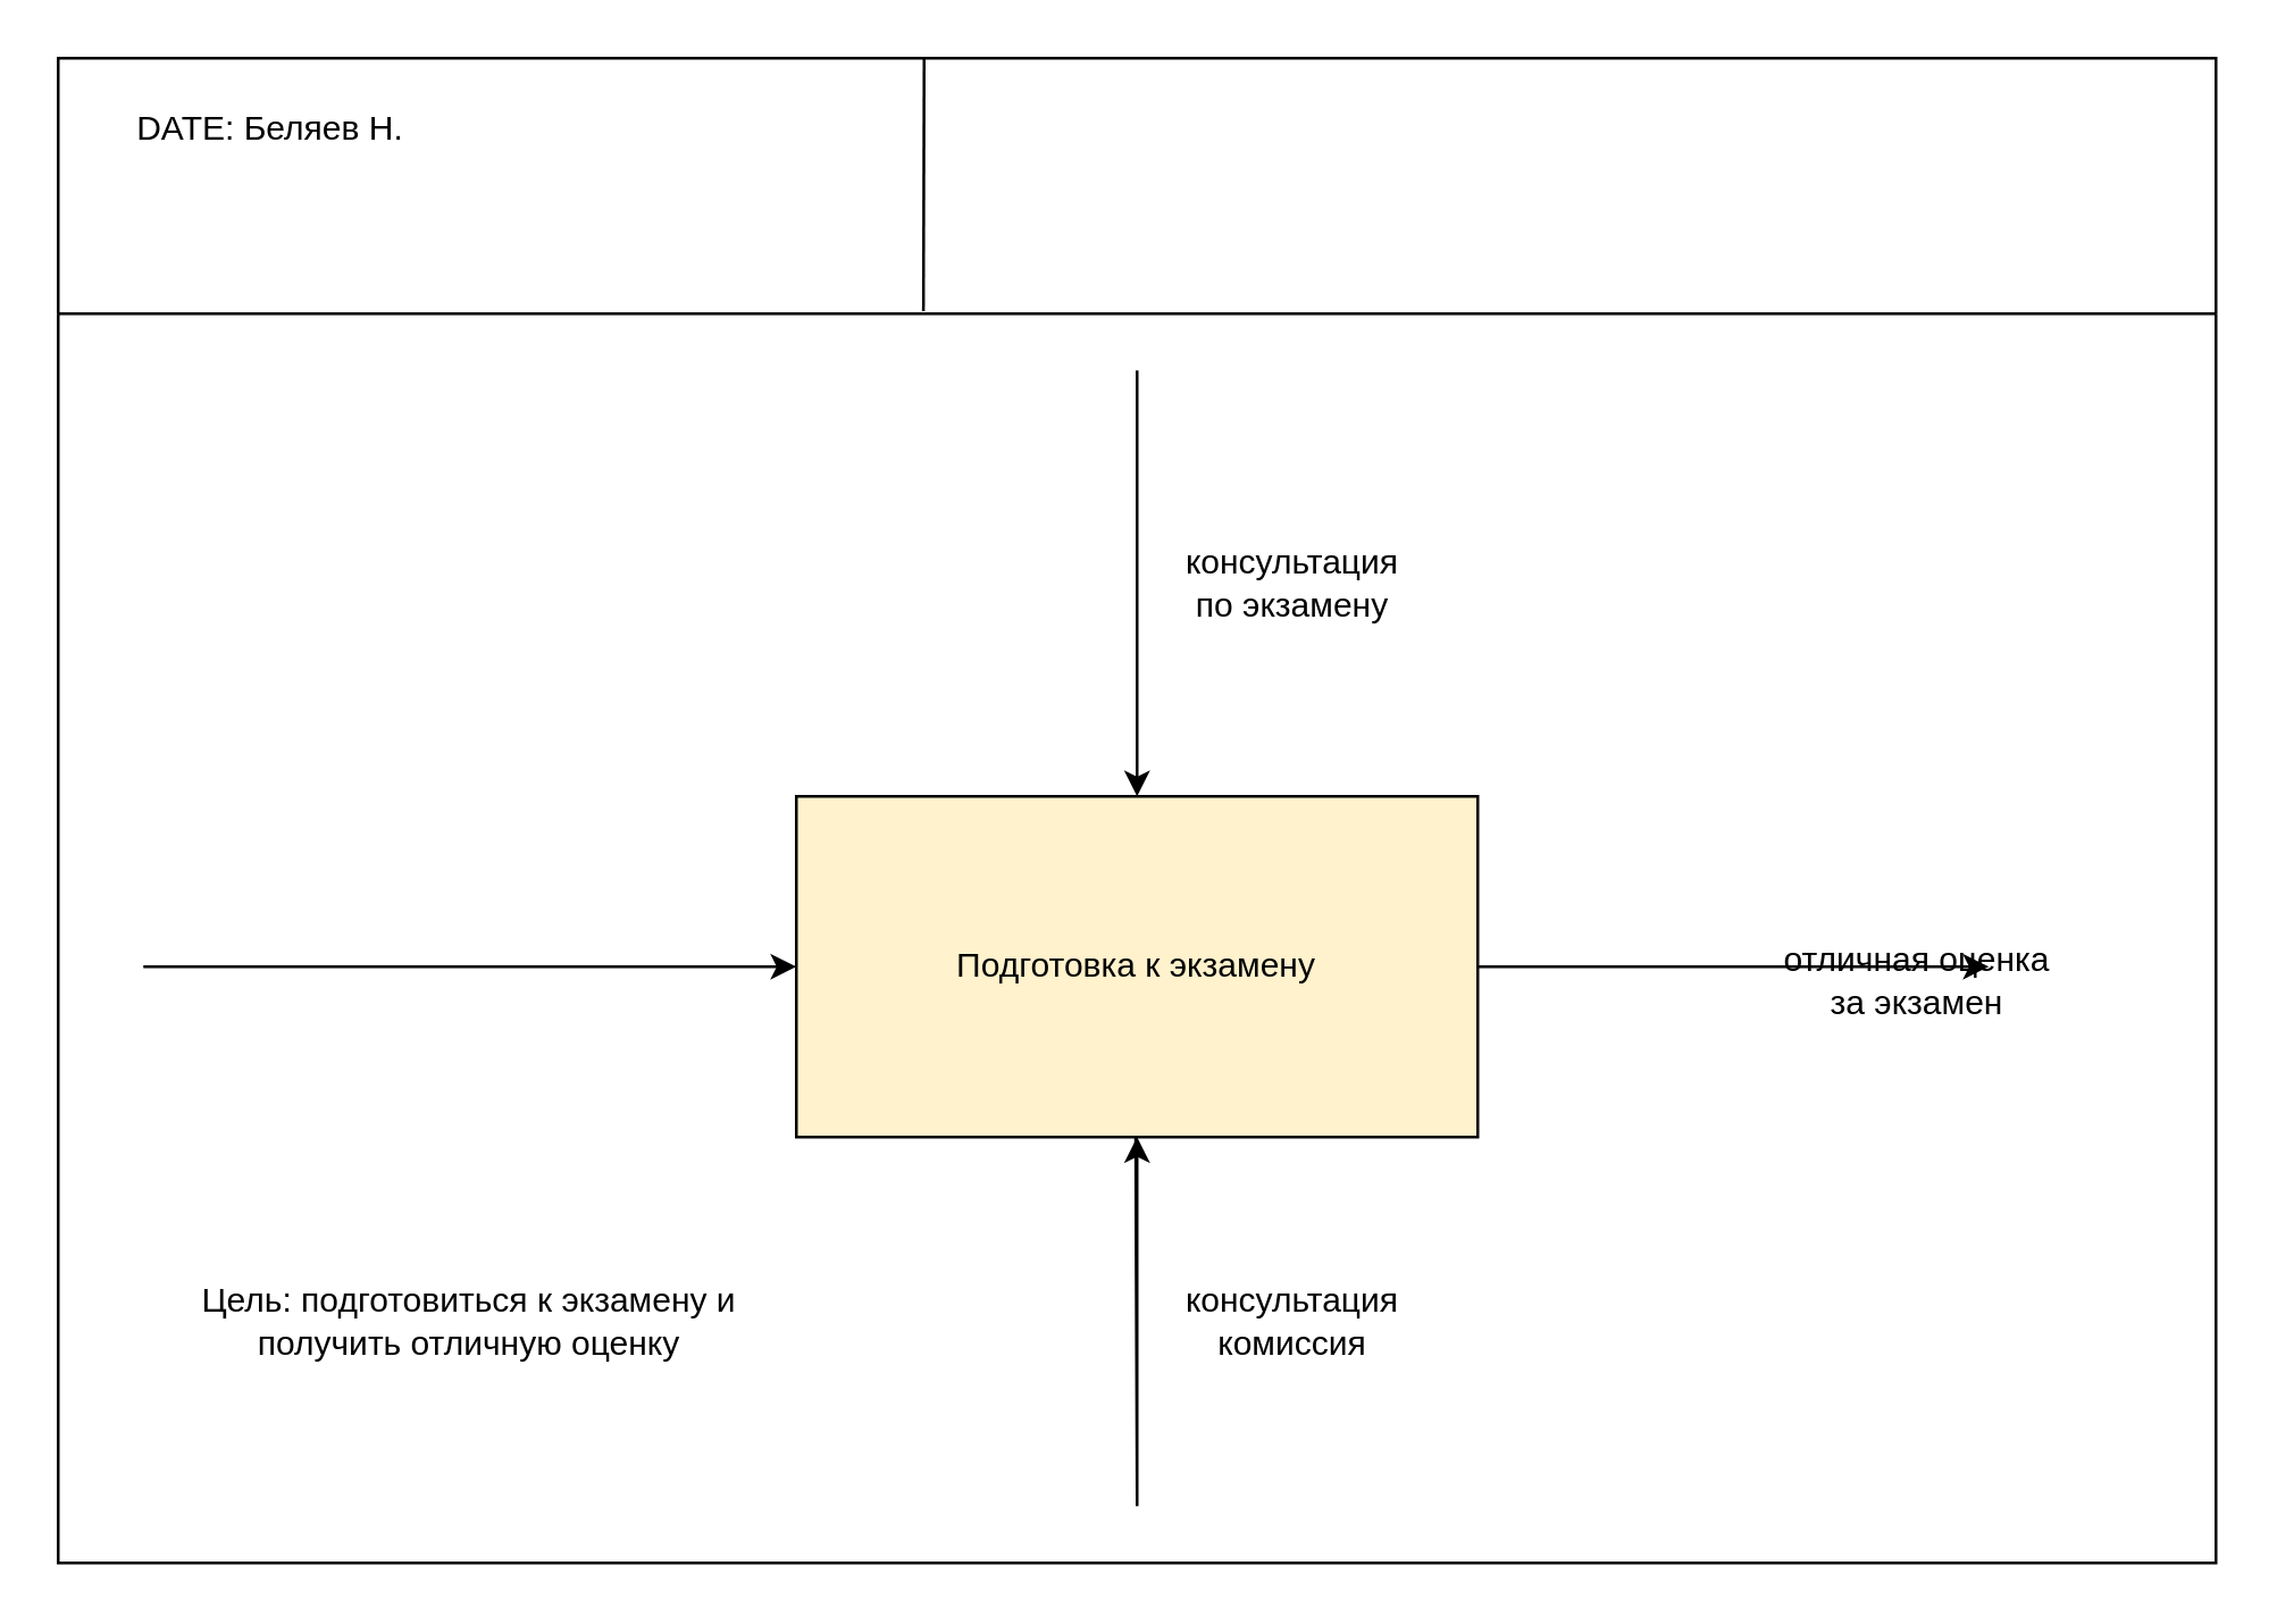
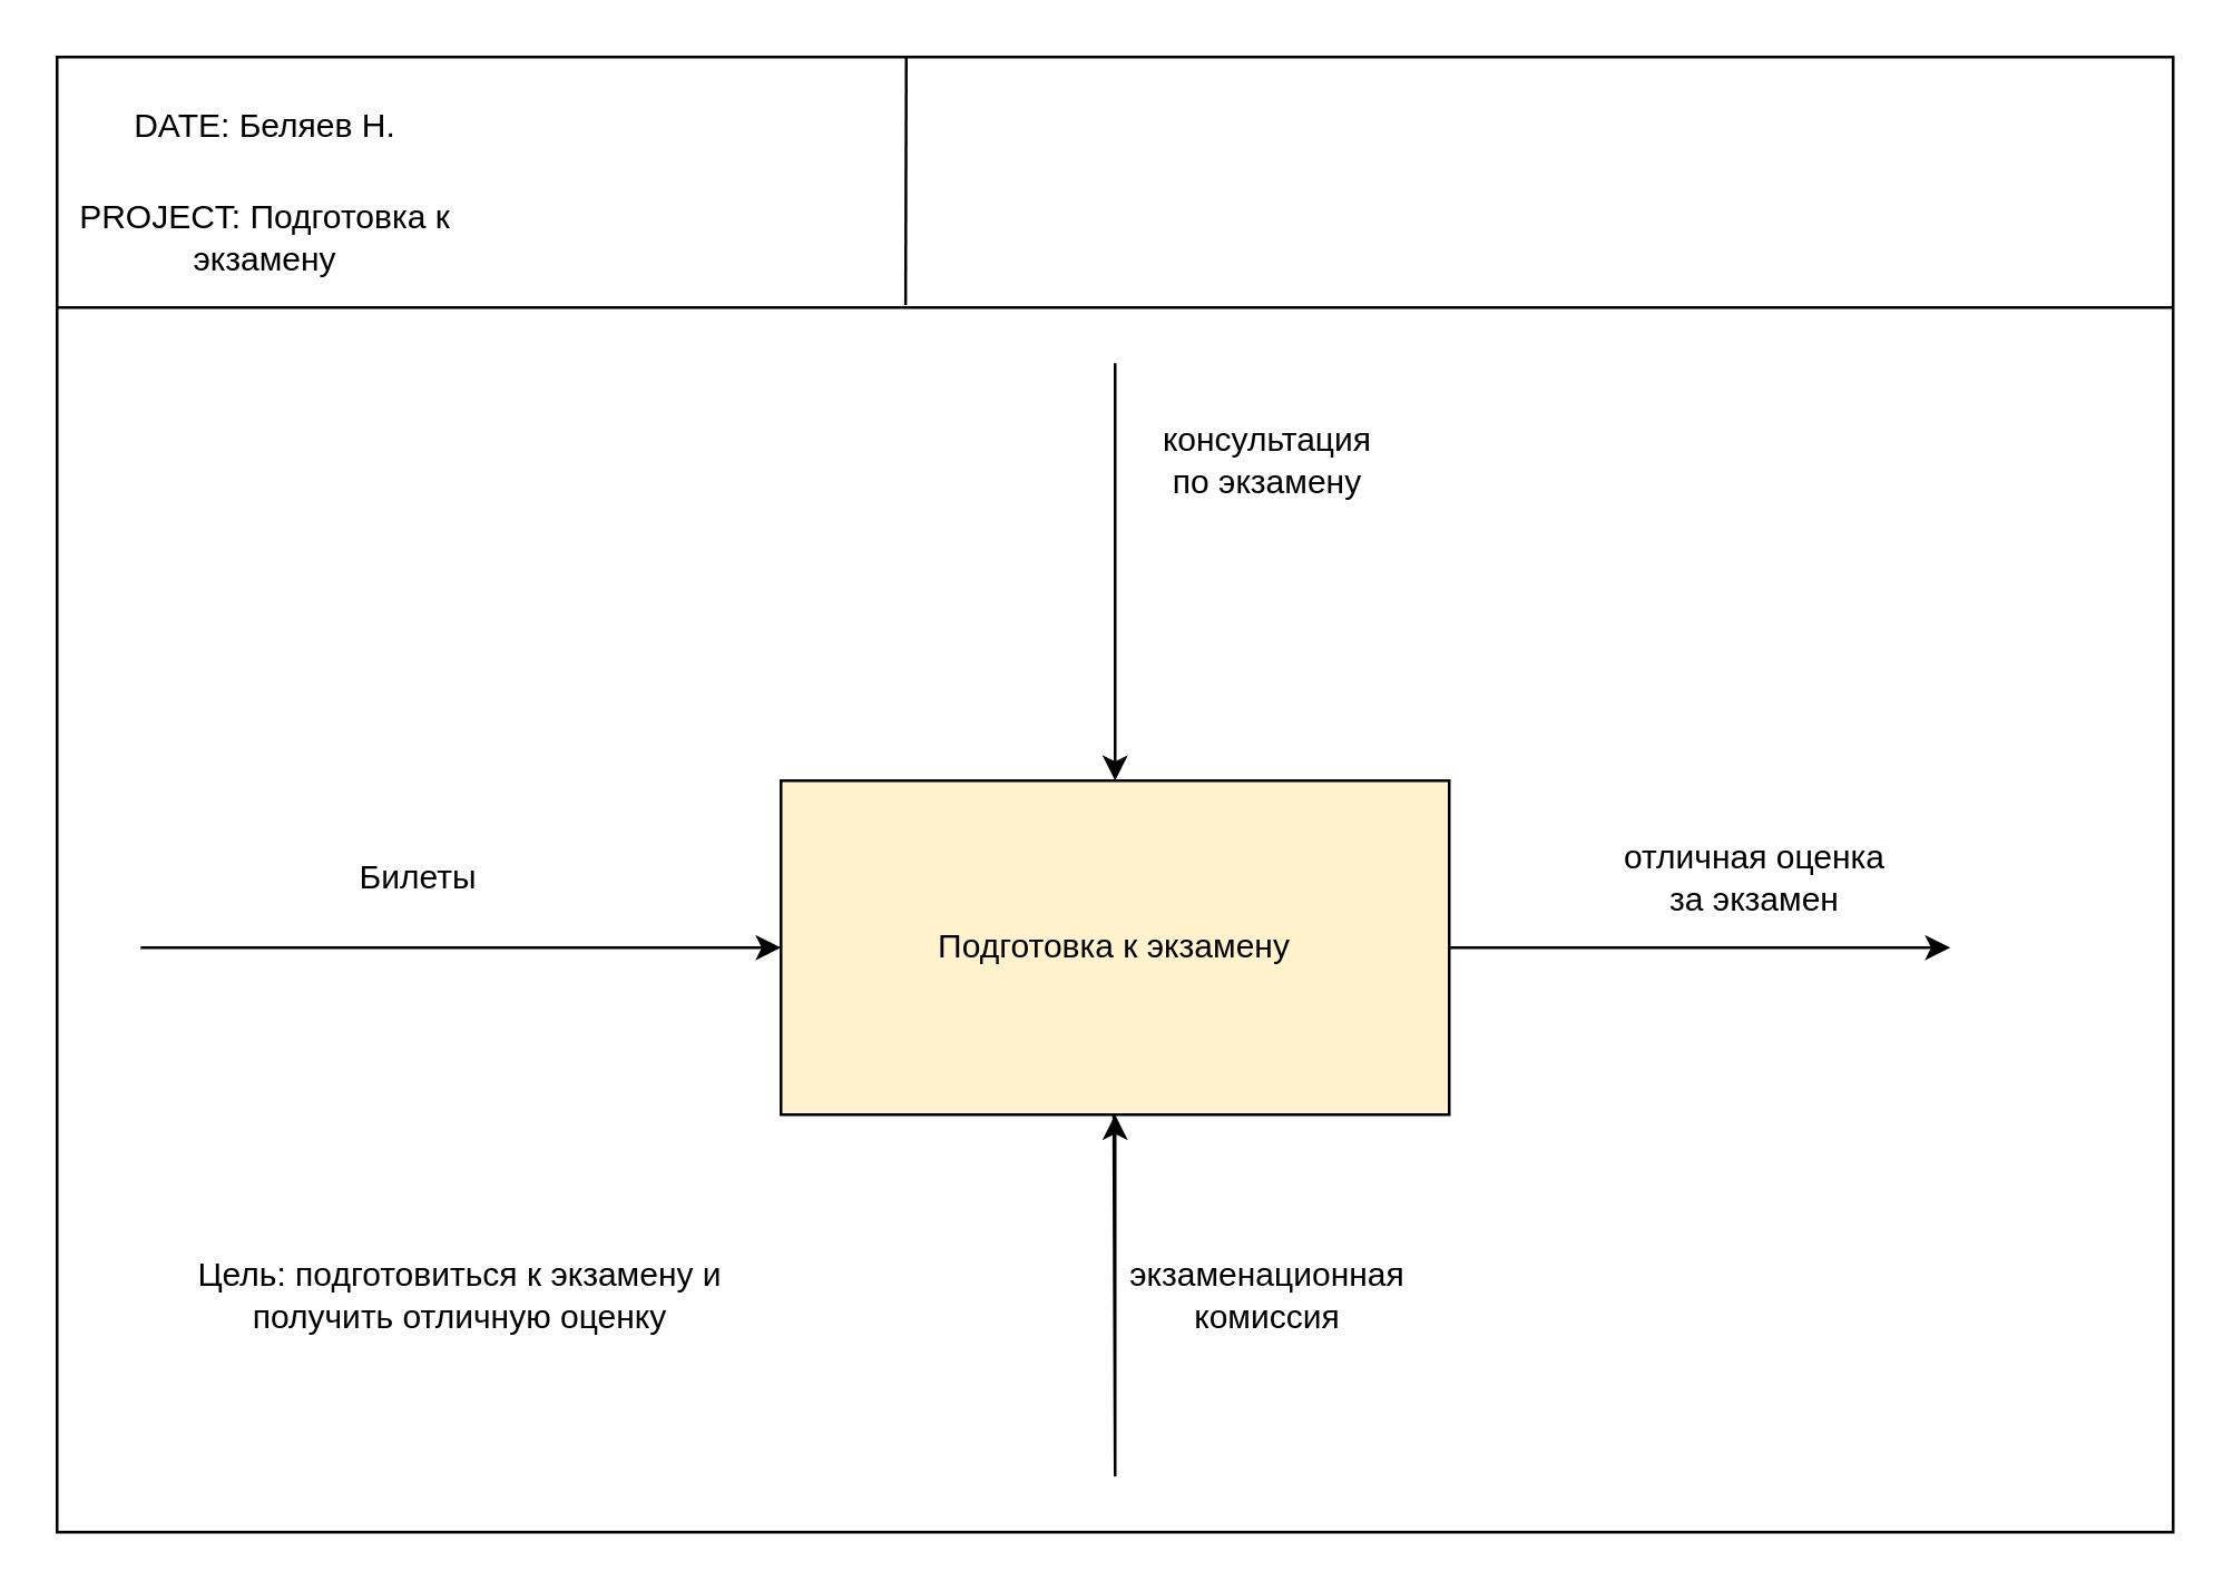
  <mxCell id="0" />
  <mxCell id="1" parent="0" />
  <mxCell id="2" value="" style="shape=table;startSize=90;container=1;collapsible=0;childLayout=tableLayout;fontStyle=1;align=center;" parent="1" vertex="1"><mxGeometry x="20" y="20" width="760" height="530" as="geometry" /></mxCell>
  <mxCell id="3" value="" style="shape=tableRow;horizontal=0;startSize=0;swimlaneHead=0;swimlaneBody=0;top=0;left=0;bottom=0;right=0;collapsible=0;dropTarget=0;fillColor=none;points=[[0,0.5],[1,0.5]];portConstraint=eastwest;opacity=0;" parent="2" vertex="1"><mxGeometry y="90" width="760" height="440" as="geometry" /></mxCell>
  <mxCell id="4" value="" style="shape=partialRectangle;html=1;whiteSpace=wrap;connectable=0;fillColor=none;top=0;left=0;bottom=0;right=0;overflow=hidden;opacity=0;" parent="3" vertex="1"><mxGeometry width="760" height="440" as="geometry"><mxRectangle width="760" height="440" as="alternateBounds" /></mxGeometry></mxCell>
  <mxCell id="5" value="" style="endArrow=none;html=1;rounded=0;exitX=0.401;exitY=-0.002;exitDx=0;exitDy=0;exitPerimeter=0;" parent="2" source="3" edge="1"><mxGeometry width="50" height="50" relative="1" as="geometry"><mxPoint x="350" y="280" as="sourcePoint" /><mxPoint x="305" as="targetPoint" /></mxGeometry></mxCell>
  <mxCell id="6" value="Подготовка к экзамену" style="rounded=0;whiteSpace=wrap;html=1;fillColor=#fff2cc;" parent="1" vertex="1"><mxGeometry x="280" y="280" width="240" height="120" as="geometry" /></mxCell>
  <mxCell id="7" value="" style="endArrow=classic;html=1;rounded=0;" parent="1" target="6" edge="1"><mxGeometry width="50" height="50" relative="1" as="geometry"><mxPoint x="50" y="340" as="sourcePoint" /><mxPoint x="420" y="350" as="targetPoint" /></mxGeometry></mxCell>
  <mxCell id="8" value="" style="endArrow=classic;html=1;rounded=0;" parent="1" source="6" edge="1"><mxGeometry width="50" height="50" relative="1" as="geometry"><mxPoint x="60" y="350" as="sourcePoint" /><mxPoint x="700" y="340" as="targetPoint" /></mxGeometry></mxCell>
  <mxCell id="9" value="" style="endArrow=classic;html=1;rounded=0;" parent="1" target="6" edge="1"><mxGeometry width="50" height="50" relative="1" as="geometry"><mxPoint x="400" y="130" as="sourcePoint" /><mxPoint x="420" y="310" as="targetPoint" /></mxGeometry></mxCell>
  <mxCell id="10" value="" style="endArrow=classic;html=1;rounded=0;" parent="1" target="6" edge="1"><mxGeometry width="50" height="50" relative="1" as="geometry"><mxPoint x="399.5" y="400" as="sourcePoint" /><mxPoint x="399.5" y="550" as="targetPoint" /><Array as="points"><mxPoint x="400" y="530" /></Array></mxGeometry></mxCell>
- <mxCell id="12" value="отличная оценка за экзамен" style="text;html=1;strokeColor=none;fillColor=none;align=center;verticalAlign=middle;whiteSpace=wrap;rounded=0;" parent="1" vertex="1"><mxGeometry x="625" y="330" width="100" height="30" as="geometry" /></mxCell>
- <mxCell id="13" value="консультация комиссия" style="text;html=1;strokeColor=none;fillColor=none;align=center;verticalAlign=middle;whiteSpace=wrap;rounded=0;" parent="1" vertex="1"><mxGeometry x="410" y="450" width="90" height="30" as="geometry" /></mxCell>
- <mxCell id="14" value="консультация по экзамену" style="text;html=1;strokeColor=none;fillColor=none;align=center;verticalAlign=middle;whiteSpace=wrap;rounded=0;" parent="1" vertex="1"><mxGeometry x="410" y="190" width="90" height="30" as="geometry" /></mxCell>
+ <mxCell id="11" value="Билеты" style="text;html=1;strokeColor=none;fillColor=none;align=center;verticalAlign=middle;whiteSpace=wrap;rounded=0;" parent="1" vertex="1"><mxGeometry x="120" y="300" width="60" height="30" as="geometry" /></mxCell>
+ <mxCell id="12" value="отличная оценка за экзамен" style="text;html=1;strokeColor=none;fillColor=none;align=center;verticalAlign=middle;whiteSpace=wrap;rounded=0;" parent="1" vertex="1"><mxGeometry x="580" y="300" width="100" height="30" as="geometry" /></mxCell>
+ <mxCell id="13" value="экзаменационная комиссия" style="text;html=1;strokeColor=none;fillColor=none;align=center;verticalAlign=middle;whiteSpace=wrap;rounded=0;" parent="1" vertex="1"><mxGeometry x="410" y="450" width="90" height="30" as="geometry" /></mxCell>
+ <mxCell id="14" value="консультация по экзамену" style="text;html=1;strokeColor=none;fillColor=none;align=center;verticalAlign=middle;whiteSpace=wrap;rounded=0;" parent="1" vertex="1"><mxGeometry x="410" y="150" width="90" height="30" as="geometry" /></mxCell>
  <mxCell id="15" value="Цель: подготовиться к экзамену и получить отличную оценку" style="text;html=1;strokeColor=none;fillColor=none;align=center;verticalAlign=middle;whiteSpace=wrap;rounded=0;" parent="1" vertex="1"><mxGeometry x="50" y="450" width="230" height="30" as="geometry" /></mxCell>
  <mxCell id="16" value="DATE: Беляев Н." style="text;html=1;strokeColor=none;fillColor=none;align=center;verticalAlign=middle;whiteSpace=wrap;rounded=0;" parent="1" vertex="1"><mxGeometry x="20" y="30" width="150" height="30" as="geometry" /></mxCell>
+ <mxCell id="17" value="PROJECT: Подготовка к экзамену" style="text;html=1;strokeColor=none;fillColor=none;align=center;verticalAlign=middle;whiteSpace=wrap;rounded=0;" parent="1" vertex="1"><mxGeometry x="20" y="70" width="150" height="30" as="geometry" /></mxCell>
